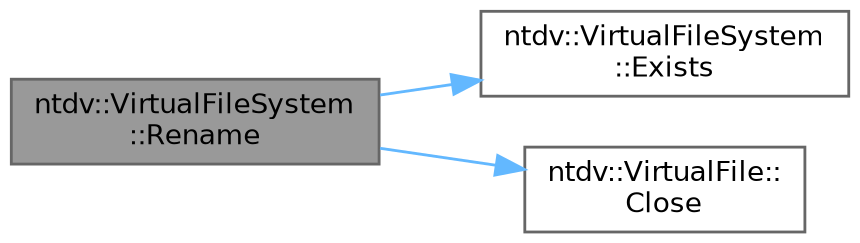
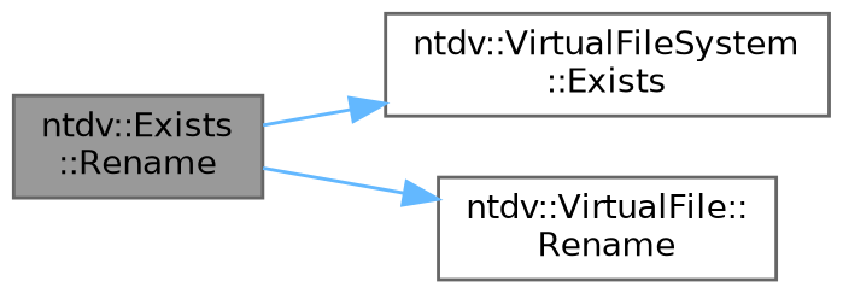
  digraph {
    rankdir=LR
    node [color=grey40 fillcolor=white fontname=Helvetica fontsize=10 shape=box style=filled]
    edge [color=steelblue1 fontname=Helvetica fontsize=10 labelfontname=Helvetica labelfontsize=10 style=solid]
-   n1 [color=gray40 fillcolor=grey60 fontcolor=black height=0.2 label="ntdv::VirtualFileSystem\l::Rename" width=0.4]
+   n1 [color=gray40 fillcolor=grey60 fontcolor=black height=0.2 label="ntdv::Exists\l::Rename" width=0.4]
    n2 [height=0.2 label="ntdv::VirtualFileSystem\l::Exists" width=0.4]
-   n3 [height=0.2 label="ntdv::VirtualFile::\lClose" width=0.4]
+   n3 [height=0.2 label="ntdv::VirtualFile::\lRename" width=0.4]
    n1 -> n2
    n1 -> n3
  }
